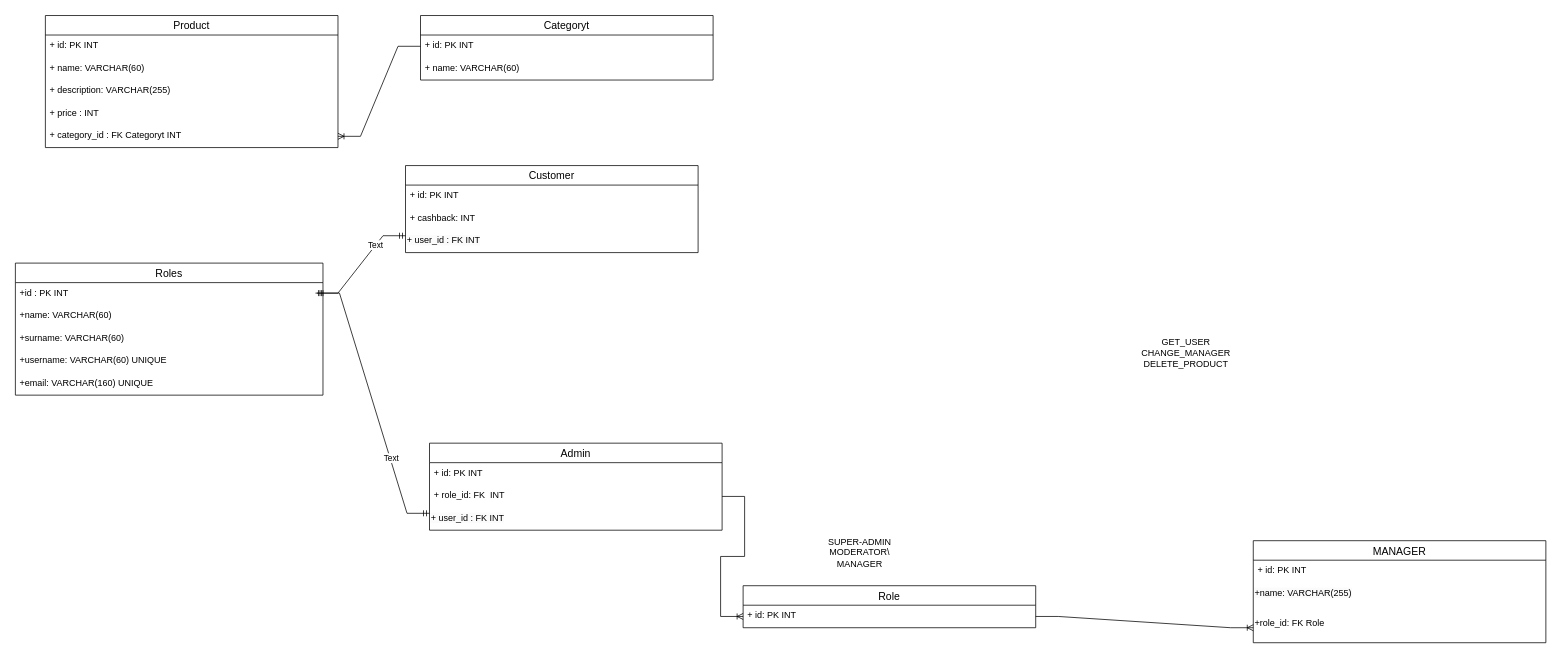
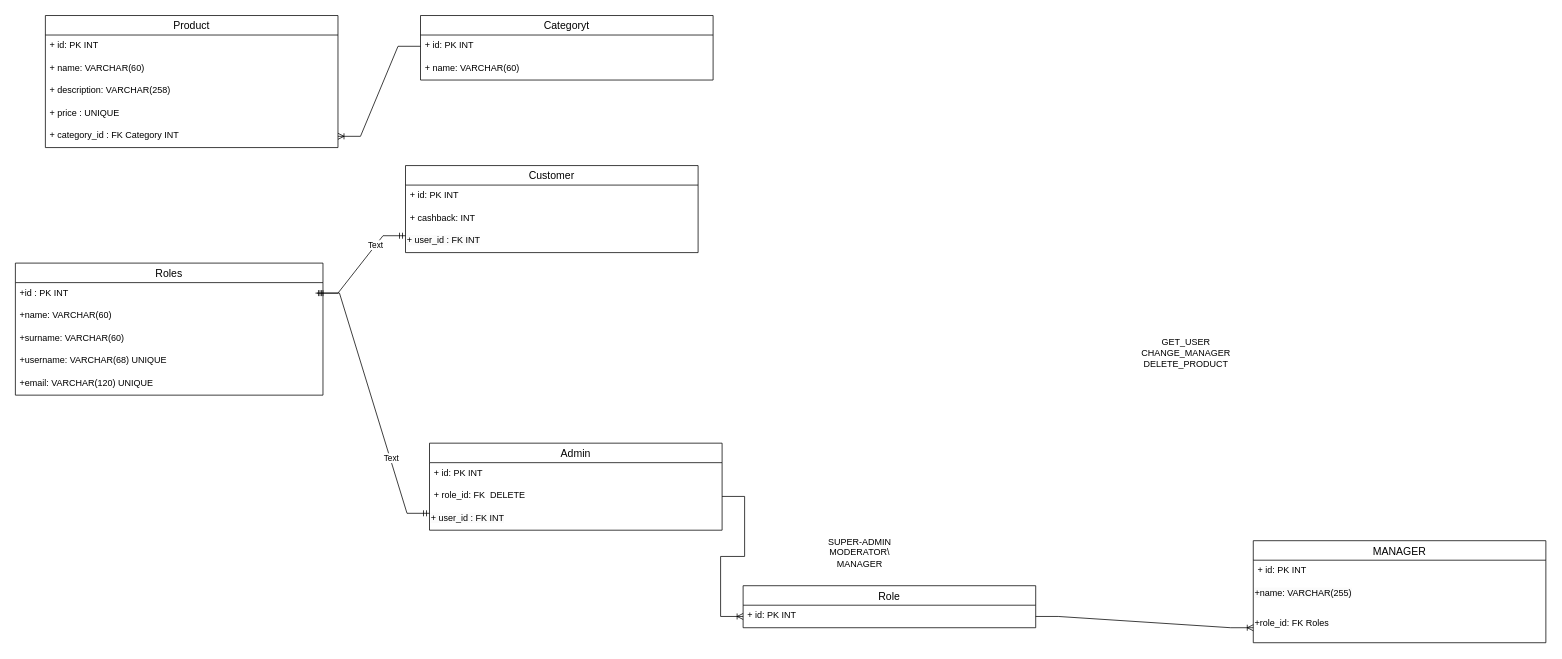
  <mxCell id="0" />
  <mxCell id="1" parent="0" />
  <mxCell id="2" value="Product" style="swimlane;fontStyle=0;childLayout=stackLayout;horizontal=1;startSize=26;horizontalStack=0;resizeParent=1;resizeParentMax=0;resizeLast=0;collapsible=1;marginBottom=0;align=center;fontSize=14;" vertex="1" parent="1"><mxGeometry x="60" y="20" width="390" height="176" as="geometry" /></mxCell>
  <mxCell id="3" value="+ id: PK INT" style="text;strokeColor=none;fillColor=none;spacingLeft=4;spacingRight=4;overflow=hidden;rotatable=0;points=[[0,0.5],[1,0.5]];portConstraint=eastwest;fontSize=12;" vertex="1" parent="2"><mxGeometry y="26" width="390" height="30" as="geometry" /></mxCell>
  <mxCell id="4" value="+ name: VARCHAR(60)" style="text;strokeColor=none;fillColor=none;spacingLeft=4;spacingRight=4;overflow=hidden;rotatable=0;points=[[0,0.5],[1,0.5]];portConstraint=eastwest;fontSize=12;" vertex="1" parent="2"><mxGeometry y="56" width="390" height="30" as="geometry" /></mxCell>
- <mxCell id="5" value="+ description: VARCHAR(255)" style="text;strokeColor=none;fillColor=none;spacingLeft=4;spacingRight=4;overflow=hidden;rotatable=0;points=[[0,0.5],[1,0.5]];portConstraint=eastwest;fontSize=12;" vertex="1" parent="2"><mxGeometry y="86" width="390" height="30" as="geometry" /></mxCell>
- <mxCell id="6" value="+ price : INT" style="text;strokeColor=none;fillColor=none;spacingLeft=4;spacingRight=4;overflow=hidden;rotatable=0;points=[[0,0.5],[1,0.5]];portConstraint=eastwest;fontSize=12;" vertex="1" parent="2"><mxGeometry y="116" width="390" height="30" as="geometry" /></mxCell>
- <mxCell id="7" value="+ category_id : FK Categoryt INT" style="text;strokeColor=none;fillColor=none;spacingLeft=4;spacingRight=4;overflow=hidden;rotatable=0;points=[[0,0.5],[1,0.5]];portConstraint=eastwest;fontSize=12;" vertex="1" parent="2"><mxGeometry y="146" width="390" height="30" as="geometry" /></mxCell>
+ <mxCell id="5" value="+ description: VARCHAR(258)" style="text;strokeColor=none;fillColor=none;spacingLeft=4;spacingRight=4;overflow=hidden;rotatable=0;points=[[0,0.5],[1,0.5]];portConstraint=eastwest;fontSize=12;" vertex="1" parent="2"><mxGeometry y="86" width="390" height="30" as="geometry" /></mxCell>
+ <mxCell id="6" value="+ price : UNIQUE" style="text;strokeColor=none;fillColor=none;spacingLeft=4;spacingRight=4;overflow=hidden;rotatable=0;points=[[0,0.5],[1,0.5]];portConstraint=eastwest;fontSize=12;" vertex="1" parent="2"><mxGeometry y="116" width="390" height="30" as="geometry" /></mxCell>
+ <mxCell id="7" value="+ category_id : FK Category INT" style="text;strokeColor=none;fillColor=none;spacingLeft=4;spacingRight=4;overflow=hidden;rotatable=0;points=[[0,0.5],[1,0.5]];portConstraint=eastwest;fontSize=12;" vertex="1" parent="2"><mxGeometry y="146" width="390" height="30" as="geometry" /></mxCell>
  <mxCell id="8" value="Categoryt" style="swimlane;fontStyle=0;childLayout=stackLayout;horizontal=1;startSize=26;horizontalStack=0;resizeParent=1;resizeParentMax=0;resizeLast=0;collapsible=1;marginBottom=0;align=center;fontSize=14;" vertex="1" parent="1"><mxGeometry x="560" y="20" width="390" height="86" as="geometry" /></mxCell>
  <mxCell id="9" value="+ id: PK INT" style="text;strokeColor=none;fillColor=none;spacingLeft=4;spacingRight=4;overflow=hidden;rotatable=0;points=[[0,0.5],[1,0.5]];portConstraint=eastwest;fontSize=12;" vertex="1" parent="8"><mxGeometry y="26" width="390" height="30" as="geometry" /></mxCell>
  <mxCell id="10" value="+ name: VARCHAR(60)" style="text;strokeColor=none;fillColor=none;spacingLeft=4;spacingRight=4;overflow=hidden;rotatable=0;points=[[0,0.5],[1,0.5]];portConstraint=eastwest;fontSize=12;" vertex="1" parent="8"><mxGeometry y="56" width="390" height="30" as="geometry" /></mxCell>
  <mxCell id="11" value="" style="edgeStyle=entityRelationEdgeStyle;fontSize=12;html=1;endArrow=ERoneToMany;rounded=0;exitX=0;exitY=0.5;exitDx=0;exitDy=0;entryX=1;entryY=0.5;entryDx=0;entryDy=0;" edge="1" parent="1" source="9" target="7"><mxGeometry width="100" height="100" relative="1" as="geometry"><mxPoint x="450" y="158" as="sourcePoint" /><mxPoint x="510" y="180" as="targetPoint" /></mxGeometry></mxCell>
  <mxCell id="12" value="Roles" style="swimlane;fontStyle=0;childLayout=stackLayout;horizontal=1;startSize=26;horizontalStack=0;resizeParent=1;resizeParentMax=0;resizeLast=0;collapsible=1;marginBottom=0;align=center;fontSize=14;" vertex="1" parent="1"><mxGeometry x="20" y="350" width="410" height="176" as="geometry" /></mxCell>
  <mxCell id="13" value="+id : PK INT" style="text;strokeColor=none;fillColor=none;spacingLeft=4;spacingRight=4;overflow=hidden;rotatable=0;points=[[0,0.5],[1,0.5]];portConstraint=eastwest;fontSize=12;" vertex="1" parent="12"><mxGeometry y="26" width="410" height="30" as="geometry" /></mxCell>
  <mxCell id="14" value="" style="edgeStyle=entityRelationEdgeStyle;fontSize=12;html=1;endArrow=ERmandOne;startArrow=ERmandOne;rounded=0;entryX=0;entryY=0.25;entryDx=0;entryDy=0;" edge="1" parent="12" target="23"><mxGeometry width="100" height="100" relative="1" as="geometry"><mxPoint x="400" y="40" as="sourcePoint" /><mxPoint x="500" y="-60" as="targetPoint" /></mxGeometry></mxCell>
  <mxCell id="15" value="Text" style="edgeLabel;html=1;align=center;verticalAlign=middle;resizable=0;points=[];" vertex="1" connectable="0" parent="14"><mxGeometry x="0.416" y="1" relative="1" as="geometry"><mxPoint as="offset" /></mxGeometry></mxCell>
  <mxCell id="16" value="+name: VARCHAR(60)" style="text;strokeColor=none;fillColor=none;spacingLeft=4;spacingRight=4;overflow=hidden;rotatable=0;points=[[0,0.5],[1,0.5]];portConstraint=eastwest;fontSize=12;" vertex="1" parent="12"><mxGeometry y="56" width="410" height="30" as="geometry" /></mxCell>
  <mxCell id="17" value="+surname: VARCHAR(60)" style="text;strokeColor=none;fillColor=none;spacingLeft=4;spacingRight=4;overflow=hidden;rotatable=0;points=[[0,0.5],[1,0.5]];portConstraint=eastwest;fontSize=12;" vertex="1" parent="12"><mxGeometry y="86" width="410" height="30" as="geometry" /></mxCell>
- <mxCell id="18" value="+username: VARCHAR(60) UNIQUE " style="text;strokeColor=none;fillColor=none;spacingLeft=4;spacingRight=4;overflow=hidden;rotatable=0;points=[[0,0.5],[1,0.5]];portConstraint=eastwest;fontSize=12;" vertex="1" parent="12"><mxGeometry y="116" width="410" height="30" as="geometry" /></mxCell>
- <mxCell id="19" value="+email: VARCHAR(160) UNIQUE" style="text;strokeColor=none;fillColor=none;spacingLeft=4;spacingRight=4;overflow=hidden;rotatable=0;points=[[0,0.5],[1,0.5]];portConstraint=eastwest;fontSize=12;" vertex="1" parent="12"><mxGeometry y="146" width="410" height="30" as="geometry" /></mxCell>
+ <mxCell id="18" value="+username: VARCHAR(68) UNIQUE " style="text;strokeColor=none;fillColor=none;spacingLeft=4;spacingRight=4;overflow=hidden;rotatable=0;points=[[0,0.5],[1,0.5]];portConstraint=eastwest;fontSize=12;" vertex="1" parent="12"><mxGeometry y="116" width="410" height="30" as="geometry" /></mxCell>
+ <mxCell id="19" value="+email: VARCHAR(120) UNIQUE" style="text;strokeColor=none;fillColor=none;spacingLeft=4;spacingRight=4;overflow=hidden;rotatable=0;points=[[0,0.5],[1,0.5]];portConstraint=eastwest;fontSize=12;" vertex="1" parent="12"><mxGeometry y="146" width="410" height="30" as="geometry" /></mxCell>
  <mxCell id="20" value="Customer" style="swimlane;fontStyle=0;childLayout=stackLayout;horizontal=1;startSize=26;horizontalStack=0;resizeParent=1;resizeParentMax=0;resizeLast=0;collapsible=1;marginBottom=0;align=center;fontSize=14;" vertex="1" parent="1"><mxGeometry x="540" y="220" width="390" height="116" as="geometry" /></mxCell>
  <mxCell id="21" value="+ id: PK INT" style="text;strokeColor=none;fillColor=none;spacingLeft=4;spacingRight=4;overflow=hidden;rotatable=0;points=[[0,0.5],[1,0.5]];portConstraint=eastwest;fontSize=12;" vertex="1" parent="20"><mxGeometry y="26" width="390" height="30" as="geometry" /></mxCell>
  <mxCell id="22" value="+ cashback: INT" style="text;strokeColor=none;fillColor=none;spacingLeft=4;spacingRight=4;overflow=hidden;rotatable=0;points=[[0,0.5],[1,0.5]];portConstraint=eastwest;fontSize=12;" vertex="1" parent="20"><mxGeometry y="56" width="390" height="30" as="geometry" /></mxCell>
  <mxCell id="23" value="&lt;span style=&quot;color: rgb(0, 0, 0); font-family: Helvetica; font-size: 12px; font-style: normal; font-variant-ligatures: normal; font-variant-caps: normal; font-weight: 400; letter-spacing: normal; orphans: 2; text-align: left; text-indent: 0px; text-transform: none; widows: 2; word-spacing: 0px; -webkit-text-stroke-width: 0px; background-color: rgb(251, 251, 251); text-decoration-thickness: initial; text-decoration-style: initial; text-decoration-color: initial; float: none; display: inline !important;&quot;&gt;+ user_id : FK INT&lt;/span&gt;" style="text;whiteSpace=wrap;html=1;" vertex="1" parent="20"><mxGeometry y="86" width="390" height="30" as="geometry" /></mxCell>
  <mxCell id="24" value="Admin" style="swimlane;fontStyle=0;childLayout=stackLayout;horizontal=1;startSize=26;horizontalStack=0;resizeParent=1;resizeParentMax=0;resizeLast=0;collapsible=1;marginBottom=0;align=center;fontSize=14;" vertex="1" parent="1"><mxGeometry x="572" y="590" width="390" height="116" as="geometry" /></mxCell>
  <mxCell id="25" value="+ id: PK INT" style="text;strokeColor=none;fillColor=none;spacingLeft=4;spacingRight=4;overflow=hidden;rotatable=0;points=[[0,0.5],[1,0.5]];portConstraint=eastwest;fontSize=12;" vertex="1" parent="24"><mxGeometry y="26" width="390" height="30" as="geometry" /></mxCell>
- <mxCell id="26" value="+ role_id: FK  INT " style="text;strokeColor=none;fillColor=none;spacingLeft=4;spacingRight=4;overflow=hidden;rotatable=0;points=[[0,0.5],[1,0.5]];portConstraint=eastwest;fontSize=12;" vertex="1" parent="24"><mxGeometry y="56" width="390" height="30" as="geometry" /></mxCell>
+ <mxCell id="26" value="+ role_id: FK  DELETE " style="text;strokeColor=none;fillColor=none;spacingLeft=4;spacingRight=4;overflow=hidden;rotatable=0;points=[[0,0.5],[1,0.5]];portConstraint=eastwest;fontSize=12;" vertex="1" parent="24"><mxGeometry y="56" width="390" height="30" as="geometry" /></mxCell>
  <mxCell id="27" value="&lt;span style=&quot;color: rgb(0, 0, 0); font-family: Helvetica; font-size: 12px; font-style: normal; font-variant-ligatures: normal; font-variant-caps: normal; font-weight: 400; letter-spacing: normal; orphans: 2; text-align: left; text-indent: 0px; text-transform: none; widows: 2; word-spacing: 0px; -webkit-text-stroke-width: 0px; background-color: rgb(251, 251, 251); text-decoration-thickness: initial; text-decoration-style: initial; text-decoration-color: initial; float: none; display: inline !important;&quot;&gt;+ user_id : FK INT&lt;/span&gt;" style="text;whiteSpace=wrap;html=1;" vertex="1" parent="24"><mxGeometry y="86" width="390" height="30" as="geometry" /></mxCell>
  <mxCell id="28" value="" style="edgeStyle=entityRelationEdgeStyle;fontSize=12;html=1;endArrow=ERmandOne;startArrow=ERmandOne;rounded=0;entryX=0;entryY=0.25;entryDx=0;entryDy=0;" edge="1" parent="1" target="27"><mxGeometry width="100" height="100" relative="1" as="geometry"><mxPoint x="422" y="390" as="sourcePoint" /><mxPoint x="572" y="519.5" as="targetPoint" /></mxGeometry></mxCell>
  <mxCell id="29" value="Text" style="edgeLabel;html=1;align=center;verticalAlign=middle;resizable=0;points=[];" vertex="1" connectable="0" parent="28"><mxGeometry x="0.416" y="1" relative="1" as="geometry"><mxPoint as="offset" /></mxGeometry></mxCell>
  <mxCell id="30" value="Role" style="swimlane;fontStyle=0;childLayout=stackLayout;horizontal=1;startSize=26;horizontalStack=0;resizeParent=1;resizeParentMax=0;resizeLast=0;collapsible=1;marginBottom=0;align=center;fontSize=14;" vertex="1" parent="1"><mxGeometry x="990" y="780" width="390" height="56" as="geometry" /></mxCell>
  <mxCell id="31" value="+ id: PK INT" style="text;strokeColor=none;fillColor=none;spacingLeft=4;spacingRight=4;overflow=hidden;rotatable=0;points=[[0,0.5],[1,0.5]];portConstraint=eastwest;fontSize=12;" vertex="1" parent="30"><mxGeometry y="26" width="390" height="30" as="geometry" /></mxCell>
  <mxCell id="32" value="SUPER-ADMIN&lt;br&gt;MODERATOR\&lt;br&gt;MANAGER&lt;br&gt;" style="text;html=1;align=center;verticalAlign=middle;resizable=0;points=[];autosize=1;strokeColor=none;fillColor=none;" vertex="1" parent="1"><mxGeometry x="1090" y="706" width="110" height="60" as="geometry" /></mxCell>
  <mxCell id="33" value="" style="edgeStyle=entityRelationEdgeStyle;fontSize=12;html=1;endArrow=ERoneToMany;rounded=0;entryX=0;entryY=0.5;entryDx=0;entryDy=0;exitX=1;exitY=0.5;exitDx=0;exitDy=0;" edge="1" parent="1" source="26" target="31"><mxGeometry width="100" height="100" relative="1" as="geometry"><mxPoint x="720" y="470" as="sourcePoint" /><mxPoint x="760" y="410" as="targetPoint" /></mxGeometry></mxCell>
  <mxCell id="34" value="MANAGER" style="swimlane;fontStyle=0;childLayout=stackLayout;horizontal=1;startSize=26;horizontalStack=0;resizeParent=1;resizeParentMax=0;resizeLast=0;collapsible=1;marginBottom=0;align=center;fontSize=14;" vertex="1" parent="1"><mxGeometry x="1670" y="720" width="390" height="136" as="geometry" /></mxCell>
  <mxCell id="35" value="+ id: PK INT" style="text;strokeColor=none;fillColor=none;spacingLeft=4;spacingRight=4;overflow=hidden;rotatable=0;points=[[0,0.5],[1,0.5]];portConstraint=eastwest;fontSize=12;" vertex="1" parent="34"><mxGeometry y="26" width="390" height="30" as="geometry" /></mxCell>
  <mxCell id="36" value="&lt;span style=&quot;color: rgb(0, 0, 0); font-family: Helvetica; font-size: 12px; font-style: normal; font-variant-ligatures: normal; font-variant-caps: normal; font-weight: 400; letter-spacing: normal; orphans: 2; text-align: left; text-indent: 0px; text-transform: none; widows: 2; word-spacing: 0px; -webkit-text-stroke-width: 0px; background-color: rgb(251, 251, 251); text-decoration-thickness: initial; text-decoration-style: initial; text-decoration-color: initial; float: none; display: inline !important;&quot;&gt;+name: VARCHAR(255)&lt;/span&gt;" style="text;whiteSpace=wrap;html=1;" vertex="1" parent="34"><mxGeometry y="56" width="390" height="40" as="geometry" /></mxCell>
- <mxCell id="37" value="+role_id: FK Role" style="text;whiteSpace=wrap;html=1;" vertex="1" parent="34"><mxGeometry y="96" width="390" height="40" as="geometry" /></mxCell>
+ <mxCell id="37" value="+role_id: FK Roles" style="text;whiteSpace=wrap;html=1;" vertex="1" parent="34"><mxGeometry y="96" width="390" height="40" as="geometry" /></mxCell>
  <mxCell id="38" value="GET_USER&lt;br&gt;CHANGE_MANAGER&lt;br&gt;DELETE_PRODUCT" style="text;html=1;align=center;verticalAlign=middle;resizable=0;points=[];autosize=1;strokeColor=none;fillColor=none;" vertex="1" parent="1"><mxGeometry x="1505" y="440" width="150" height="60" as="geometry" /></mxCell>
  <mxCell id="39" value="" style="edgeStyle=entityRelationEdgeStyle;fontSize=12;html=1;endArrow=ERoneToMany;rounded=0;entryX=0;entryY=0.5;entryDx=0;entryDy=0;" edge="1" parent="1" source="31" target="37"><mxGeometry width="100" height="100" relative="1" as="geometry"><mxPoint x="1520" y="870" as="sourcePoint" /><mxPoint x="1620" y="770" as="targetPoint" /></mxGeometry></mxCell>
